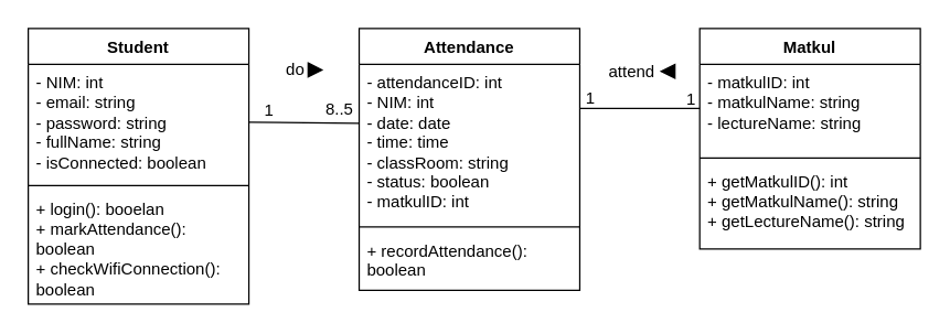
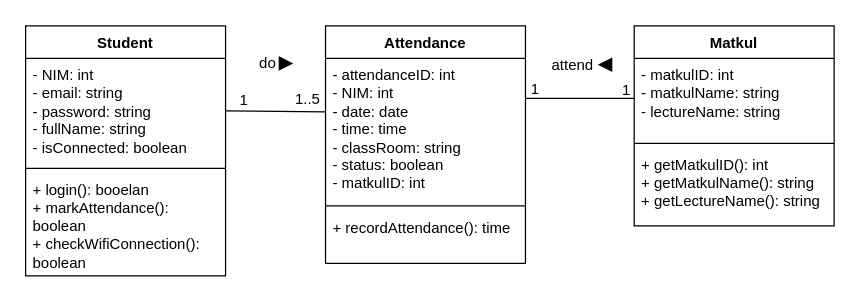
  <mxCell id="0" />
  <mxCell id="1" parent="0" />
  <mxCell id="2" value="Student" style="swimlane;fontStyle=1;align=center;verticalAlign=top;childLayout=stackLayout;horizontal=1;startSize=26;horizontalStack=0;resizeParent=1;resizeParentMax=0;resizeLast=0;collapsible=1;marginBottom=0;whiteSpace=wrap;html=1;" vertex="1" parent="1"><mxGeometry x="20" y="20" width="160" height="200" as="geometry" /></mxCell>
  <mxCell id="3" value="- NIM: int&lt;div&gt;- email: string&lt;/div&gt;&lt;div&gt;- password: string&lt;/div&gt;&lt;div&gt;- fullName: string&lt;/div&gt;&lt;div&gt;- isConnected: boolean&lt;/div&gt;&lt;div&gt;&lt;br&gt;&lt;/div&gt;" style="text;strokeColor=none;fillColor=none;align=left;verticalAlign=top;spacingLeft=4;spacingRight=4;overflow=hidden;rotatable=0;points=[[0,0.5],[1,0.5]];portConstraint=eastwest;whiteSpace=wrap;html=1;" vertex="1" parent="2"><mxGeometry y="26" width="160" height="84" as="geometry" /></mxCell>
  <mxCell id="4" value="" style="line;strokeWidth=1;fillColor=none;align=left;verticalAlign=middle;spacingTop=-1;spacingLeft=3;spacingRight=3;rotatable=0;labelPosition=right;points=[];portConstraint=eastwest;strokeColor=inherit;" vertex="1" parent="2"><mxGeometry y="110" width="160" height="8" as="geometry" /></mxCell>
  <mxCell id="5" value="+ login(): booelan&lt;div&gt;+ markAttendance(): boolean&lt;/div&gt;&lt;div&gt;+ checkWifiConnection(): boolean&lt;/div&gt;" style="text;strokeColor=none;fillColor=none;align=left;verticalAlign=top;spacingLeft=4;spacingRight=4;overflow=hidden;rotatable=0;points=[[0,0.5],[1,0.5]];portConstraint=eastwest;whiteSpace=wrap;html=1;" vertex="1" parent="2"><mxGeometry y="118" width="160" height="82" as="geometry" /></mxCell>
  <mxCell id="6" value="Attendance" style="swimlane;fontStyle=1;align=center;verticalAlign=top;childLayout=stackLayout;horizontal=1;startSize=26;horizontalStack=0;resizeParent=1;resizeParentMax=0;resizeLast=0;collapsible=1;marginBottom=0;whiteSpace=wrap;html=1;" vertex="1" parent="1"><mxGeometry x="260" y="20" width="160" height="190" as="geometry" /></mxCell>
  <mxCell id="7" value="- attendanceID: int&lt;div&gt;- NIM: int&lt;/div&gt;&lt;div&gt;- date: date&lt;/div&gt;&lt;div&gt;- time: time&lt;/div&gt;&lt;div&gt;- classRoom: string&lt;/div&gt;&lt;div&gt;- status: boolean&lt;/div&gt;&lt;div&gt;- matkulID: int&lt;/div&gt;&lt;div&gt;&lt;br&gt;&lt;/div&gt;&lt;div&gt;&lt;br&gt;&lt;/div&gt;" style="text;strokeColor=none;fillColor=none;align=left;verticalAlign=top;spacingLeft=4;spacingRight=4;overflow=hidden;rotatable=0;points=[[0,0.5],[1,0.5]];portConstraint=eastwest;whiteSpace=wrap;html=1;" vertex="1" parent="6"><mxGeometry y="26" width="160" height="114" as="geometry" /></mxCell>
  <mxCell id="8" value="" style="line;strokeWidth=1;fillColor=none;align=left;verticalAlign=middle;spacingTop=-1;spacingLeft=3;spacingRight=3;rotatable=0;labelPosition=right;points=[];portConstraint=eastwest;strokeColor=inherit;" vertex="1" parent="6"><mxGeometry y="140" width="160" height="8" as="geometry" /></mxCell>
- <mxCell id="9" value="+ recordAttendance(): boolean" style="text;strokeColor=none;fillColor=none;align=left;verticalAlign=top;spacingLeft=4;spacingRight=4;overflow=hidden;rotatable=0;points=[[0,0.5],[1,0.5]];portConstraint=eastwest;whiteSpace=wrap;html=1;" vertex="1" parent="6"><mxGeometry y="148" width="160" height="42" as="geometry" /></mxCell>
+ <mxCell id="9" value="+ recordAttendance(): time" style="text;strokeColor=none;fillColor=none;align=left;verticalAlign=top;spacingLeft=4;spacingRight=4;overflow=hidden;rotatable=0;points=[[0,0.5],[1,0.5]];portConstraint=eastwest;whiteSpace=wrap;html=1;" vertex="1" parent="6"><mxGeometry y="148" width="160" height="42" as="geometry" /></mxCell>
  <mxCell id="10" value="Matkul" style="swimlane;fontStyle=1;align=center;verticalAlign=top;childLayout=stackLayout;horizontal=1;startSize=26;horizontalStack=0;resizeParent=1;resizeParentMax=0;resizeLast=0;collapsible=1;marginBottom=0;whiteSpace=wrap;html=1;" vertex="1" parent="1"><mxGeometry x="507" y="20" width="160" height="160" as="geometry" /></mxCell>
  <mxCell id="11" value="- matkulID: int&lt;div&gt;- matkulName: string&lt;/div&gt;&lt;div&gt;- lectureName: string&lt;/div&gt;&lt;div&gt;&lt;br&gt;&lt;/div&gt;" style="text;strokeColor=none;fillColor=none;align=left;verticalAlign=top;spacingLeft=4;spacingRight=4;overflow=hidden;rotatable=0;points=[[0,0.5],[1,0.5]];portConstraint=eastwest;whiteSpace=wrap;html=1;" vertex="1" parent="10"><mxGeometry y="26" width="160" height="64" as="geometry" /></mxCell>
  <mxCell id="12" value="" style="line;strokeWidth=1;fillColor=none;align=left;verticalAlign=middle;spacingTop=-1;spacingLeft=3;spacingRight=3;rotatable=0;labelPosition=right;points=[];portConstraint=eastwest;strokeColor=inherit;" vertex="1" parent="10"><mxGeometry y="90" width="160" height="8" as="geometry" /></mxCell>
  <mxCell id="13" value="+ getMatkulID(): int&lt;div&gt;+ getMatkulName(): string&lt;/div&gt;&lt;div&gt;+ getLectureName(): string&lt;/div&gt;" style="text;strokeColor=none;fillColor=none;align=left;verticalAlign=top;spacingLeft=4;spacingRight=4;overflow=hidden;rotatable=0;points=[[0,0.5],[1,0.5]];portConstraint=eastwest;whiteSpace=wrap;html=1;" vertex="1" parent="10"><mxGeometry y="98" width="160" height="62" as="geometry" /></mxCell>
  <mxCell id="14" value="" style="endArrow=none;html=1;rounded=0;exitX=1;exitY=0.5;exitDx=0;exitDy=0;entryX=0;entryY=0.375;entryDx=0;entryDy=0;entryPerimeter=0;" edge="1" parent="1" source="3" target="7"><mxGeometry width="50" height="50" relative="1" as="geometry"><mxPoint x="350" y="275" as="sourcePoint" /><mxPoint x="240" y="145" as="targetPoint" /></mxGeometry></mxCell>
  <mxCell id="15" value="" style="endArrow=none;html=1;rounded=0;entryX=0;entryY=0.5;entryDx=0;entryDy=0;exitX=0.999;exitY=0.281;exitDx=0;exitDy=0;exitPerimeter=0;" edge="1" parent="1" source="7" target="11"><mxGeometry width="50" height="50" relative="1" as="geometry"><mxPoint x="450" y="145" as="sourcePoint" /><mxPoint x="340" y="145" as="targetPoint" /></mxGeometry></mxCell>
  <mxCell id="16" value="1" style="text;html=1;align=center;verticalAlign=middle;whiteSpace=wrap;rounded=0;" vertex="1" parent="1"><mxGeometry x="180" y="65" width="30" height="30" as="geometry" /></mxCell>
  <mxCell id="17" value="do" style="text;html=1;align=center;verticalAlign=middle;whiteSpace=wrap;rounded=0;" vertex="1" parent="1"><mxGeometry x="204" y="45" width="20" height="10" as="geometry" /></mxCell>
  <mxCell id="18" value="" style="triangle;whiteSpace=wrap;html=1;fillColor=#000000;" vertex="1" parent="1"><mxGeometry x="223" y="45" width="10" height="10" as="geometry" /></mxCell>
  <mxCell id="19" value="1" style="text;html=1;align=center;verticalAlign=middle;whiteSpace=wrap;rounded=0;" vertex="1" parent="1"><mxGeometry x="486" y="57" width="30" height="30" as="geometry" /></mxCell>
- <mxCell id="20" value="8..5" style="text;html=1;align=center;verticalAlign=middle;whiteSpace=wrap;rounded=0;" vertex="1" parent="1"><mxGeometry x="231" y="64" width="30" height="30" as="geometry" /></mxCell>
+ <mxCell id="20" value="1..5" style="text;html=1;align=center;verticalAlign=middle;whiteSpace=wrap;rounded=0;" vertex="1" parent="1"><mxGeometry x="231" y="64" width="30" height="30" as="geometry" /></mxCell>
  <mxCell id="21" value="1" style="text;html=1;align=center;verticalAlign=middle;whiteSpace=wrap;rounded=0;" vertex="1" parent="1"><mxGeometry x="413" y="56" width="30" height="30" as="geometry" /></mxCell>
  <mxCell id="22" value="attend" style="text;html=1;align=center;verticalAlign=middle;whiteSpace=wrap;rounded=0;" vertex="1" parent="1"><mxGeometry x="448" y="47" width="20" height="10" as="geometry" /></mxCell>
  <mxCell id="23" value="" style="triangle;whiteSpace=wrap;html=1;fillColor=#000000;rotation=-180;" vertex="1" parent="1"><mxGeometry x="479" y="46" width="10" height="10" as="geometry" /></mxCell>
